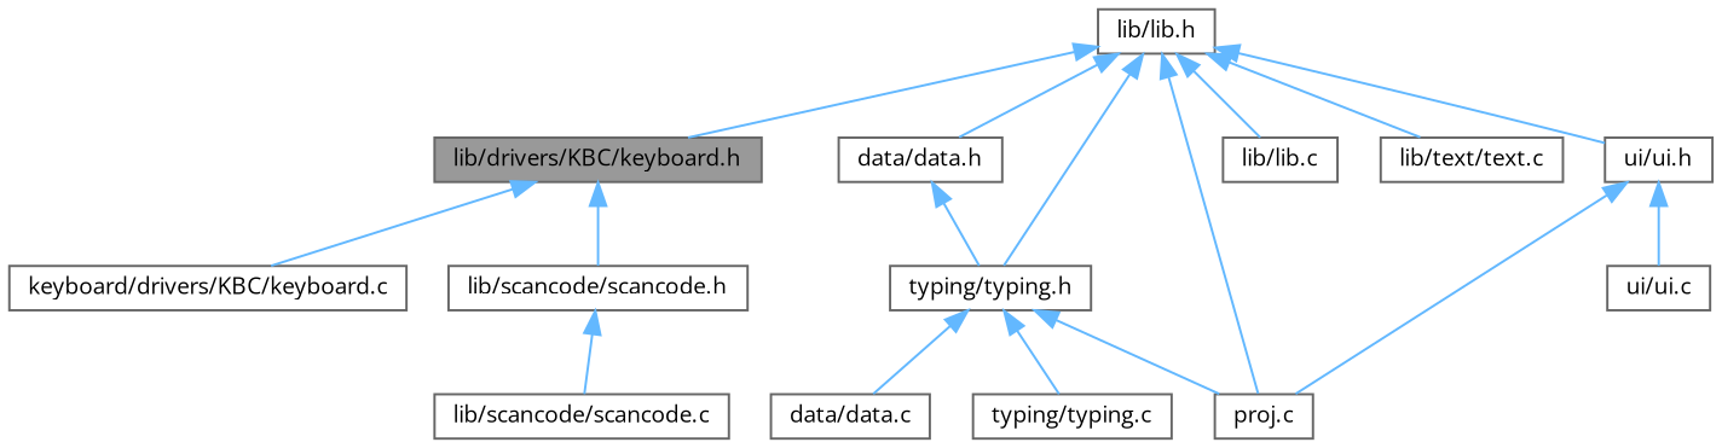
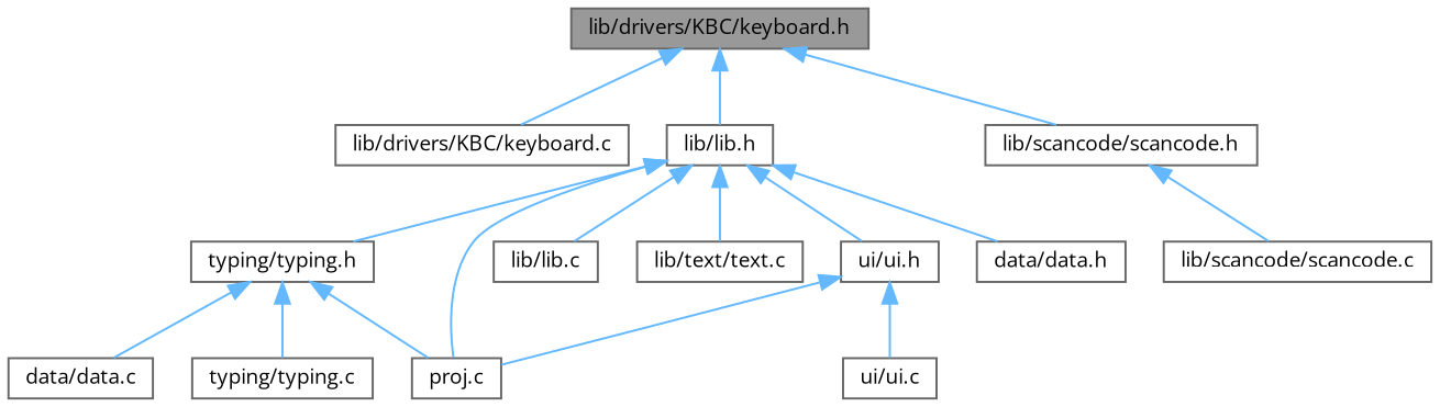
  digraph {
    fontname="Open Sans"
    node [color=grey40 fillcolor=white fontname="Open Sans" fontsize=10 shape=box style=filled]
    edge [color=steelblue1 dir=back fontname="Open Sans" fontsize=10 labelfontname=Helvetica labelfontsize=10 style=solid]
    n1 [color=gray40 fillcolor=grey60 fontcolor=black height=0.2 label="lib/drivers/KBC/keyboard.h" width=0.4]
-   n2 [height=0.2 label="keyboard/drivers/KBC/keyboard.c" width=0.4]
+   n2 [height=0.2 label="lib/drivers/KBC/keyboard.c" width=0.4]
    n3 [height=0.2 label="lib/lib.h" width=0.4]
    n4 [height=0.2 label="lib/scancode/scancode.h" width=0.4]
    n5 [height=0.2 label="data/data.h" width=0.4]
    n6 [height=0.2 label="typing/typing.h" width=0.4]
    n7 [height=0.2 label="proj.c" width=0.4]
    n8 [height=0.2 label="lib/lib.c" width=0.4]
    n9 [height=0.2 label="lib/text/text.c" width=0.4]
    n10 [height=0.2 label="ui/ui.h" width=0.4]
    n11 [height=0.2 label="lib/scancode/scancode.c" width=0.4]
    n12 [height=0.2 label="data/data.c" width=0.4]
    n13 [height=0.2 label="typing/typing.c" width=0.4]
    n14 [height=0.2 label="ui/ui.c" width=0.4]
    n1 -> n2
-   n3 -> n1
+   n1 -> n3
    n1 -> n4
    n3 -> n5
    n3 -> n6
    n3 -> n7
    n3 -> n8
    n3 -> n9
    n3 -> n10
    n4 -> n11
-   n5 -> n6
    n6 -> n7
    n6 -> n12
    n6 -> n13
    n10 -> n7
    n10 -> n14
  }
